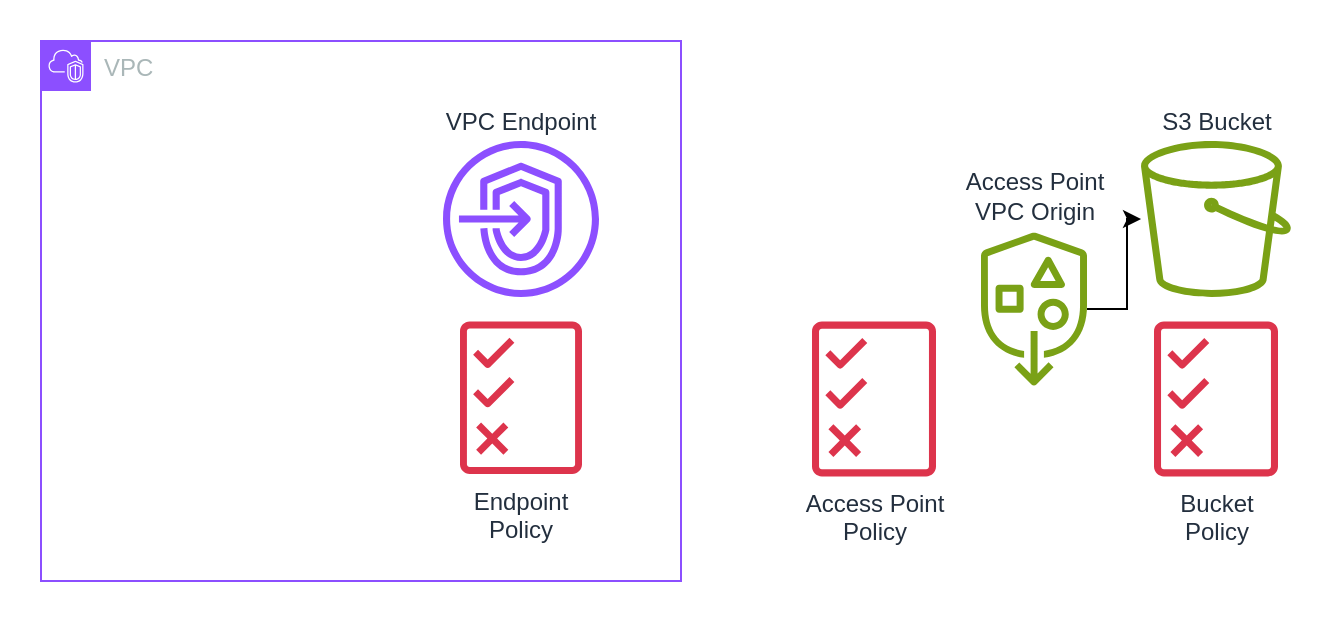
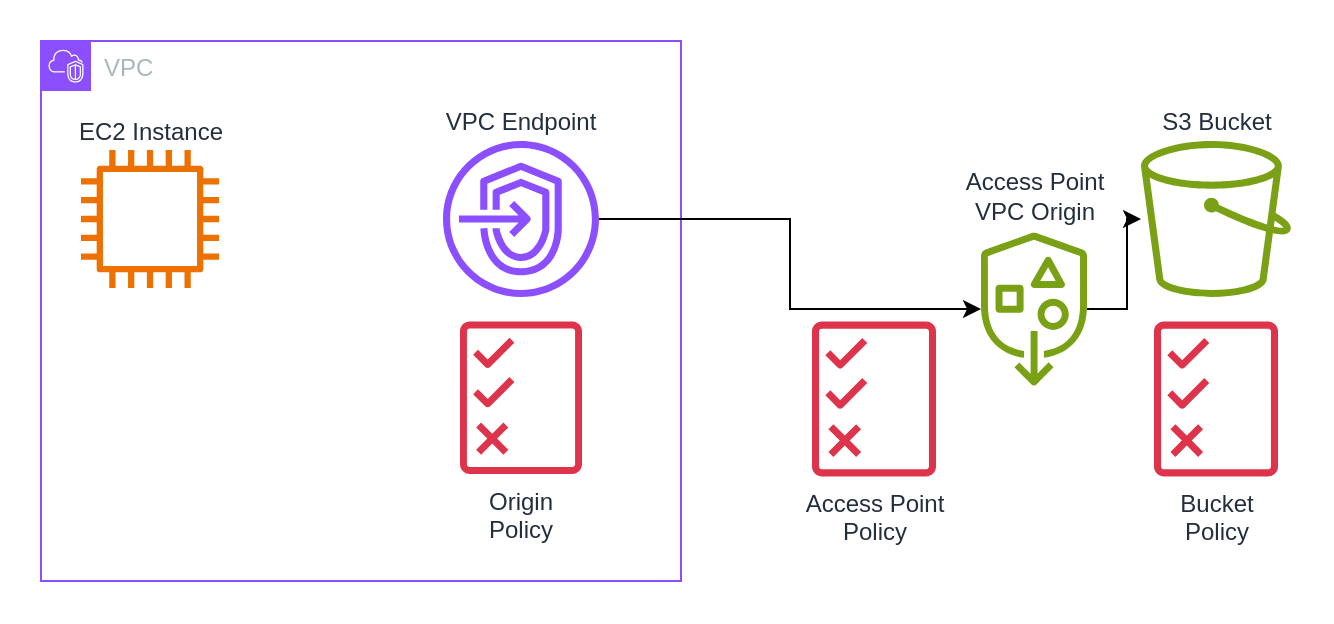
  <mxCell id="0" />
  <mxCell id="1" parent="0" />
  <mxCell id="2" style="edgeStyle=orthogonalEdgeStyle;rounded=0;orthogonalLoop=1;jettySize=auto;html=1;labelPosition=center;verticalLabelPosition=top;align=center;verticalAlign=bottom;" edge="1" parent="1" source="3" target="8"><mxGeometry relative="1" as="geometry" /></mxCell>
  <mxCell id="3" value="Access Point&lt;div&gt;VPC Origin&lt;/div&gt;" style="sketch=0;outlineConnect=0;fontColor=#232F3E;gradientColor=none;fillColor=#7AA116;strokeColor=none;dashed=0;verticalLabelPosition=top;verticalAlign=bottom;align=center;html=1;fontSize=12;fontStyle=0;aspect=fixed;pointerEvents=1;shape=mxgraph.aws4.vpc_access_points;labelPosition=center;" vertex="1" parent="1"><mxGeometry x="490" y="115" width="53" height="78" as="geometry" /></mxCell>
  <mxCell id="4" value="VPC" style="points=[[0,0],[0.25,0],[0.5,0],[0.75,0],[1,0],[1,0.25],[1,0.5],[1,0.75],[1,1],[0.75,1],[0.5,1],[0.25,1],[0,1],[0,0.75],[0,0.5],[0,0.25]];outlineConnect=0;gradientColor=none;html=1;whiteSpace=wrap;fontSize=12;fontStyle=0;container=1;pointerEvents=0;collapsible=0;recursiveResize=0;shape=mxgraph.aws4.group;grIcon=mxgraph.aws4.group_vpc2;strokeColor=#8C4FFF;fillColor=none;verticalAlign=top;align=left;spacingLeft=30;fontColor=#AAB7B8;dashed=0;" vertex="1" parent="1"><mxGeometry x="20" y="20" width="320" height="270" as="geometry" /></mxCell>
+ <mxCell id="5" value="EC2 Instance" style="sketch=0;outlineConnect=0;fontColor=#232F3E;gradientColor=none;fillColor=#ED7100;strokeColor=none;dashed=0;verticalLabelPosition=top;verticalAlign=bottom;align=center;html=1;fontSize=12;fontStyle=0;aspect=fixed;pointerEvents=1;shape=mxgraph.aws4.instance2;labelPosition=center;" vertex="1" parent="4"><mxGeometry x="20" y="54.5" width="69" height="69" as="geometry" /></mxCell>
  <mxCell id="6" value="VPC Endpoint" style="sketch=0;outlineConnect=0;fontColor=#232F3E;gradientColor=none;fillColor=#8C4FFF;strokeColor=none;dashed=0;verticalLabelPosition=top;verticalAlign=bottom;align=center;html=1;fontSize=12;fontStyle=0;aspect=fixed;pointerEvents=1;shape=mxgraph.aws4.endpoints;labelPosition=center;" vertex="1" parent="4"><mxGeometry x="201" y="50" width="78" height="78" as="geometry" /></mxCell>
- <mxCell id="7" value="Endpoint&lt;div&gt;Policy&lt;/div&gt;" style="sketch=0;outlineConnect=0;fontColor=#232F3E;gradientColor=none;fillColor=#DD344C;strokeColor=none;dashed=0;verticalLabelPosition=bottom;verticalAlign=top;align=center;html=1;fontSize=12;fontStyle=0;aspect=fixed;pointerEvents=1;shape=mxgraph.aws4.permissions;" vertex="1" parent="4"><mxGeometry x="209.5" y="140" width="61" height="76.74" as="geometry" /></mxCell>
+ <mxCell id="7" value="Origin&lt;div&gt;Policy&lt;/div&gt;" style="sketch=0;outlineConnect=0;fontColor=#232F3E;gradientColor=none;fillColor=#DD344C;strokeColor=none;dashed=0;verticalLabelPosition=bottom;verticalAlign=top;align=center;html=1;fontSize=12;fontStyle=0;aspect=fixed;pointerEvents=1;shape=mxgraph.aws4.permissions;" vertex="1" parent="4"><mxGeometry x="209.5" y="140" width="61" height="76.74" as="geometry" /></mxCell>
  <mxCell id="8" value="S3 Bucket" style="sketch=0;outlineConnect=0;fontColor=#232F3E;gradientColor=none;fillColor=#7AA116;strokeColor=none;dashed=0;verticalLabelPosition=top;verticalAlign=bottom;align=center;html=1;fontSize=12;fontStyle=0;aspect=fixed;pointerEvents=1;shape=mxgraph.aws4.bucket;labelPosition=center;" vertex="1" parent="1"><mxGeometry x="570" y="70" width="75" height="78" as="geometry" /></mxCell>
+ <mxCell id="9" style="edgeStyle=orthogonalEdgeStyle;rounded=0;orthogonalLoop=1;jettySize=auto;html=1;labelPosition=center;verticalLabelPosition=top;align=center;verticalAlign=bottom;" edge="1" parent="1" source="6" target="3"><mxGeometry relative="1" as="geometry" /></mxCell>
  <mxCell id="10" value="Access Point&lt;div&gt;Policy&lt;/div&gt;" style="sketch=0;outlineConnect=0;fontColor=#232F3E;gradientColor=none;fillColor=#DD344C;strokeColor=none;dashed=0;verticalLabelPosition=bottom;verticalAlign=top;align=center;html=1;fontSize=12;fontStyle=0;aspect=fixed;pointerEvents=1;shape=mxgraph.aws4.permissions;" vertex="1" parent="1"><mxGeometry x="405.5" y="160" width="62" height="78" as="geometry" /></mxCell>
  <mxCell id="11" value="Bucket&lt;div&gt;Policy&lt;/div&gt;" style="sketch=0;outlineConnect=0;fontColor=#232F3E;gradientColor=none;fillColor=#DD344C;strokeColor=none;dashed=0;verticalLabelPosition=bottom;verticalAlign=top;align=center;html=1;fontSize=12;fontStyle=0;aspect=fixed;pointerEvents=1;shape=mxgraph.aws4.permissions;" vertex="1" parent="1"><mxGeometry x="576.5" y="160" width="62" height="78" as="geometry" /></mxCell>
